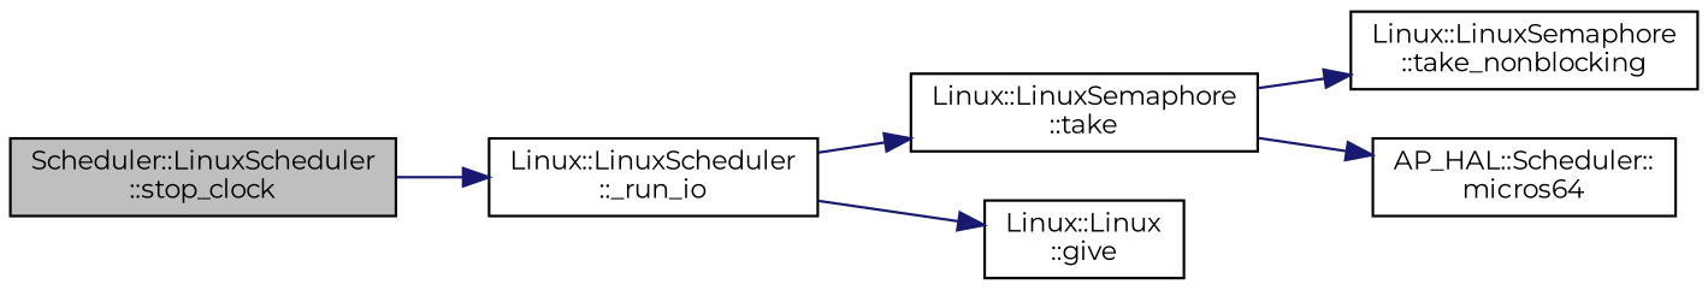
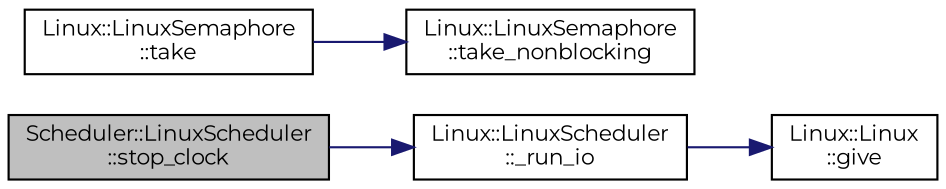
  digraph {
    fontname=Montserrat
    rankdir=LR
    node [color=black fillcolor=white fontname=Montserrat fontsize=10 shape=record style=filled]
    edge [color=midnightblue fontname=Montserrat fontsize=10 labelfontname=Helvetica labelfontsize=10 style=solid]
    n1 [fillcolor=grey75 fontcolor=black height=0.2 label="Scheduler::LinuxScheduler\l::stop_clock" width=0.4]
    n2 [height=0.2 label="Linux::LinuxScheduler\l::_run_io" width=0.4]
    n3 [height=0.2 label="Linux::LinuxSemaphore\l::take" width=0.4]
    n4 [height=0.2 label="Linux::Linux\l::give" width=0.4]
    n5 [height=0.2 label="Linux::LinuxSemaphore\l::take_nonblocking" width=0.4]
-   n6 [height=0.2 label="AP_HAL::Scheduler::\lmicros64" width=0.4]
    n1 -> n2
-   n2 -> n3
    n2 -> n4
    n3 -> n5
-   n3 -> n6
  }
